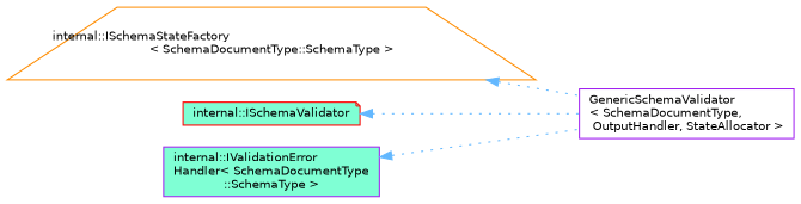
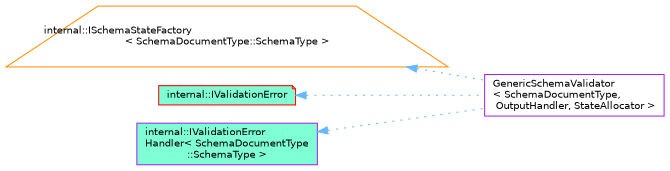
  digraph {
    rankdir=LR
    node [color=purple fillcolor=white fontname=Helvetica fontsize=10 shape=box style=filled]
    edge [color=steelblue1 dir=back fontname=Helvetica fontsize=10 labelfontname=Helvetica labelfontsize=10 style=dotted]
    n1 [fontcolor=black height=0.2 label="GenericSchemaValidator\l\< SchemaDocumentType,\l OutputHandler, StateAllocator \>" width=0.4]
    n2 [color=darkorange height=0.2 label="internal::ISchemaStateFactory\l\< SchemaDocumentType::SchemaType \>" shape=trapezium width=0.4]
-   n3 [color=red fillcolor=aquamarine height=0.2 label="internal::ISchemaValidator" shape=note width=0.4]
+   n3 [color=red fillcolor=aquamarine height=0.2 label="internal::IValidationError" shape=note width=0.4]
    n4 [fillcolor=aquamarine height=0.2 label="internal::IValidationError\lHandler\< SchemaDocumentType\l::SchemaType \>" width=0.4]
    n2 -> n1
    n3 -> n1
    n4 -> n1
  }
